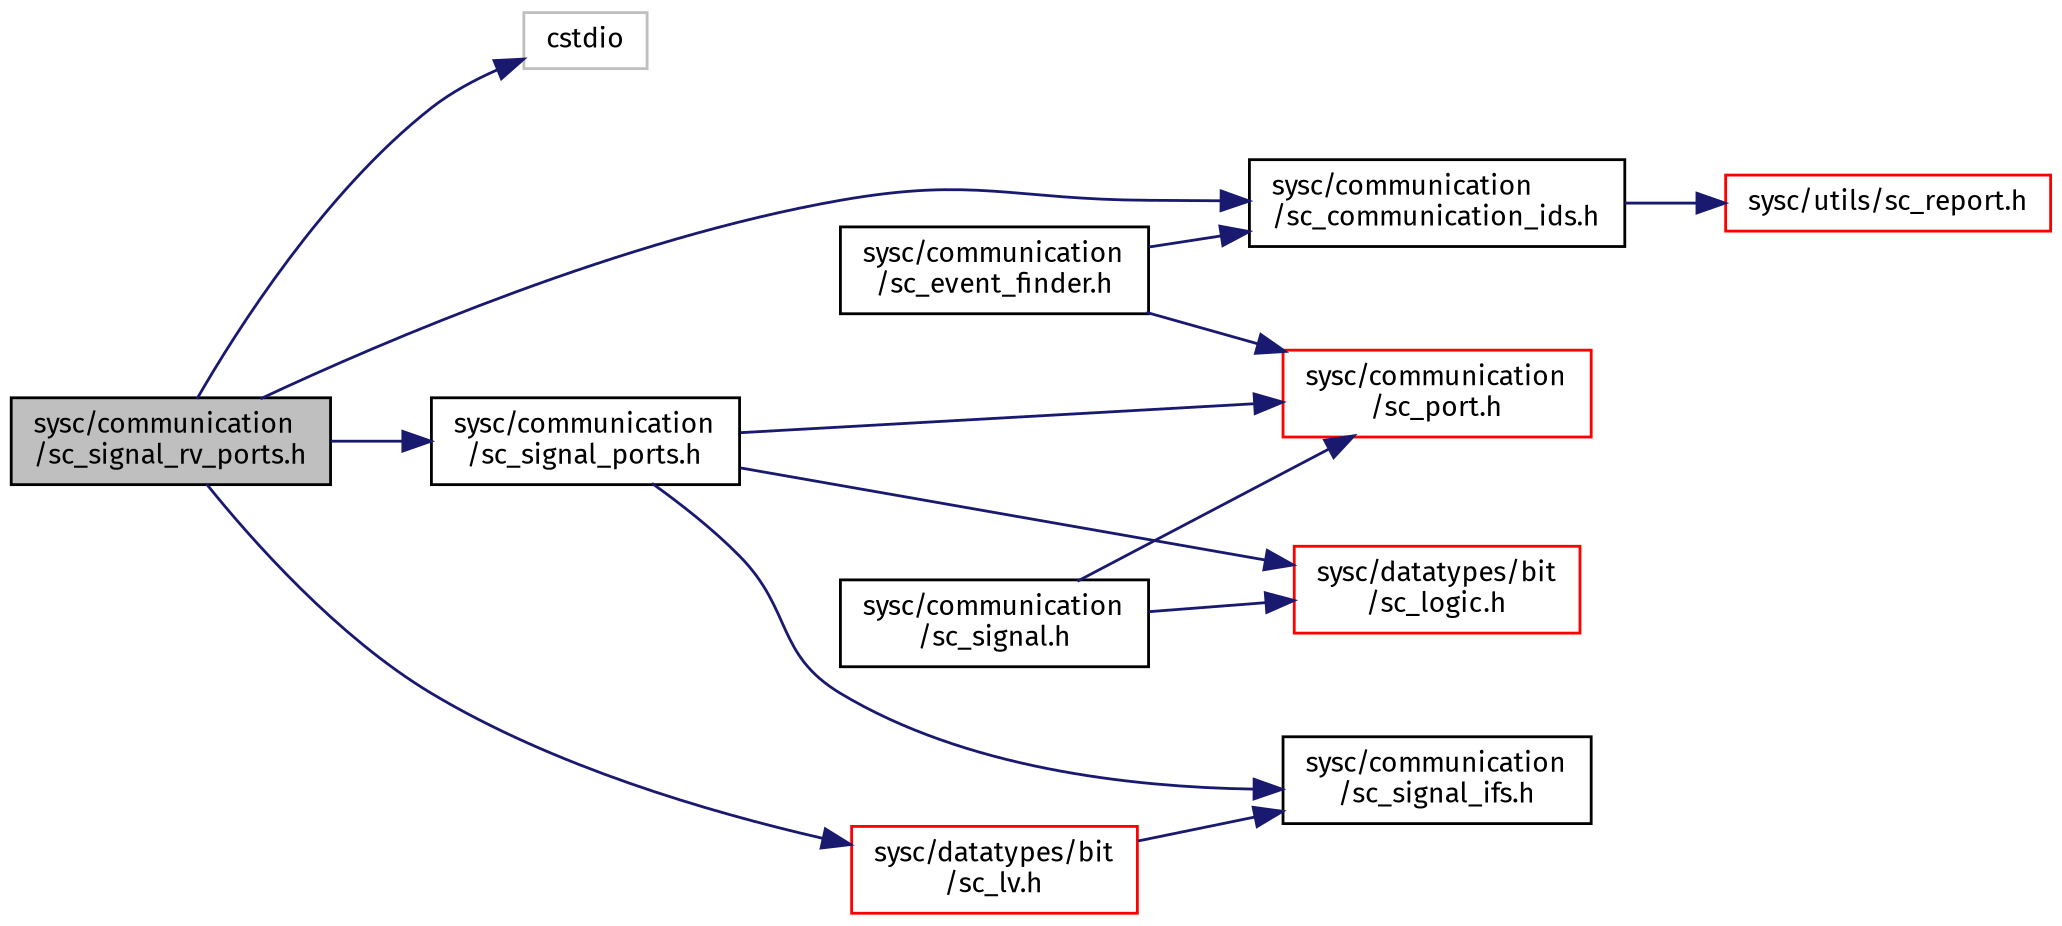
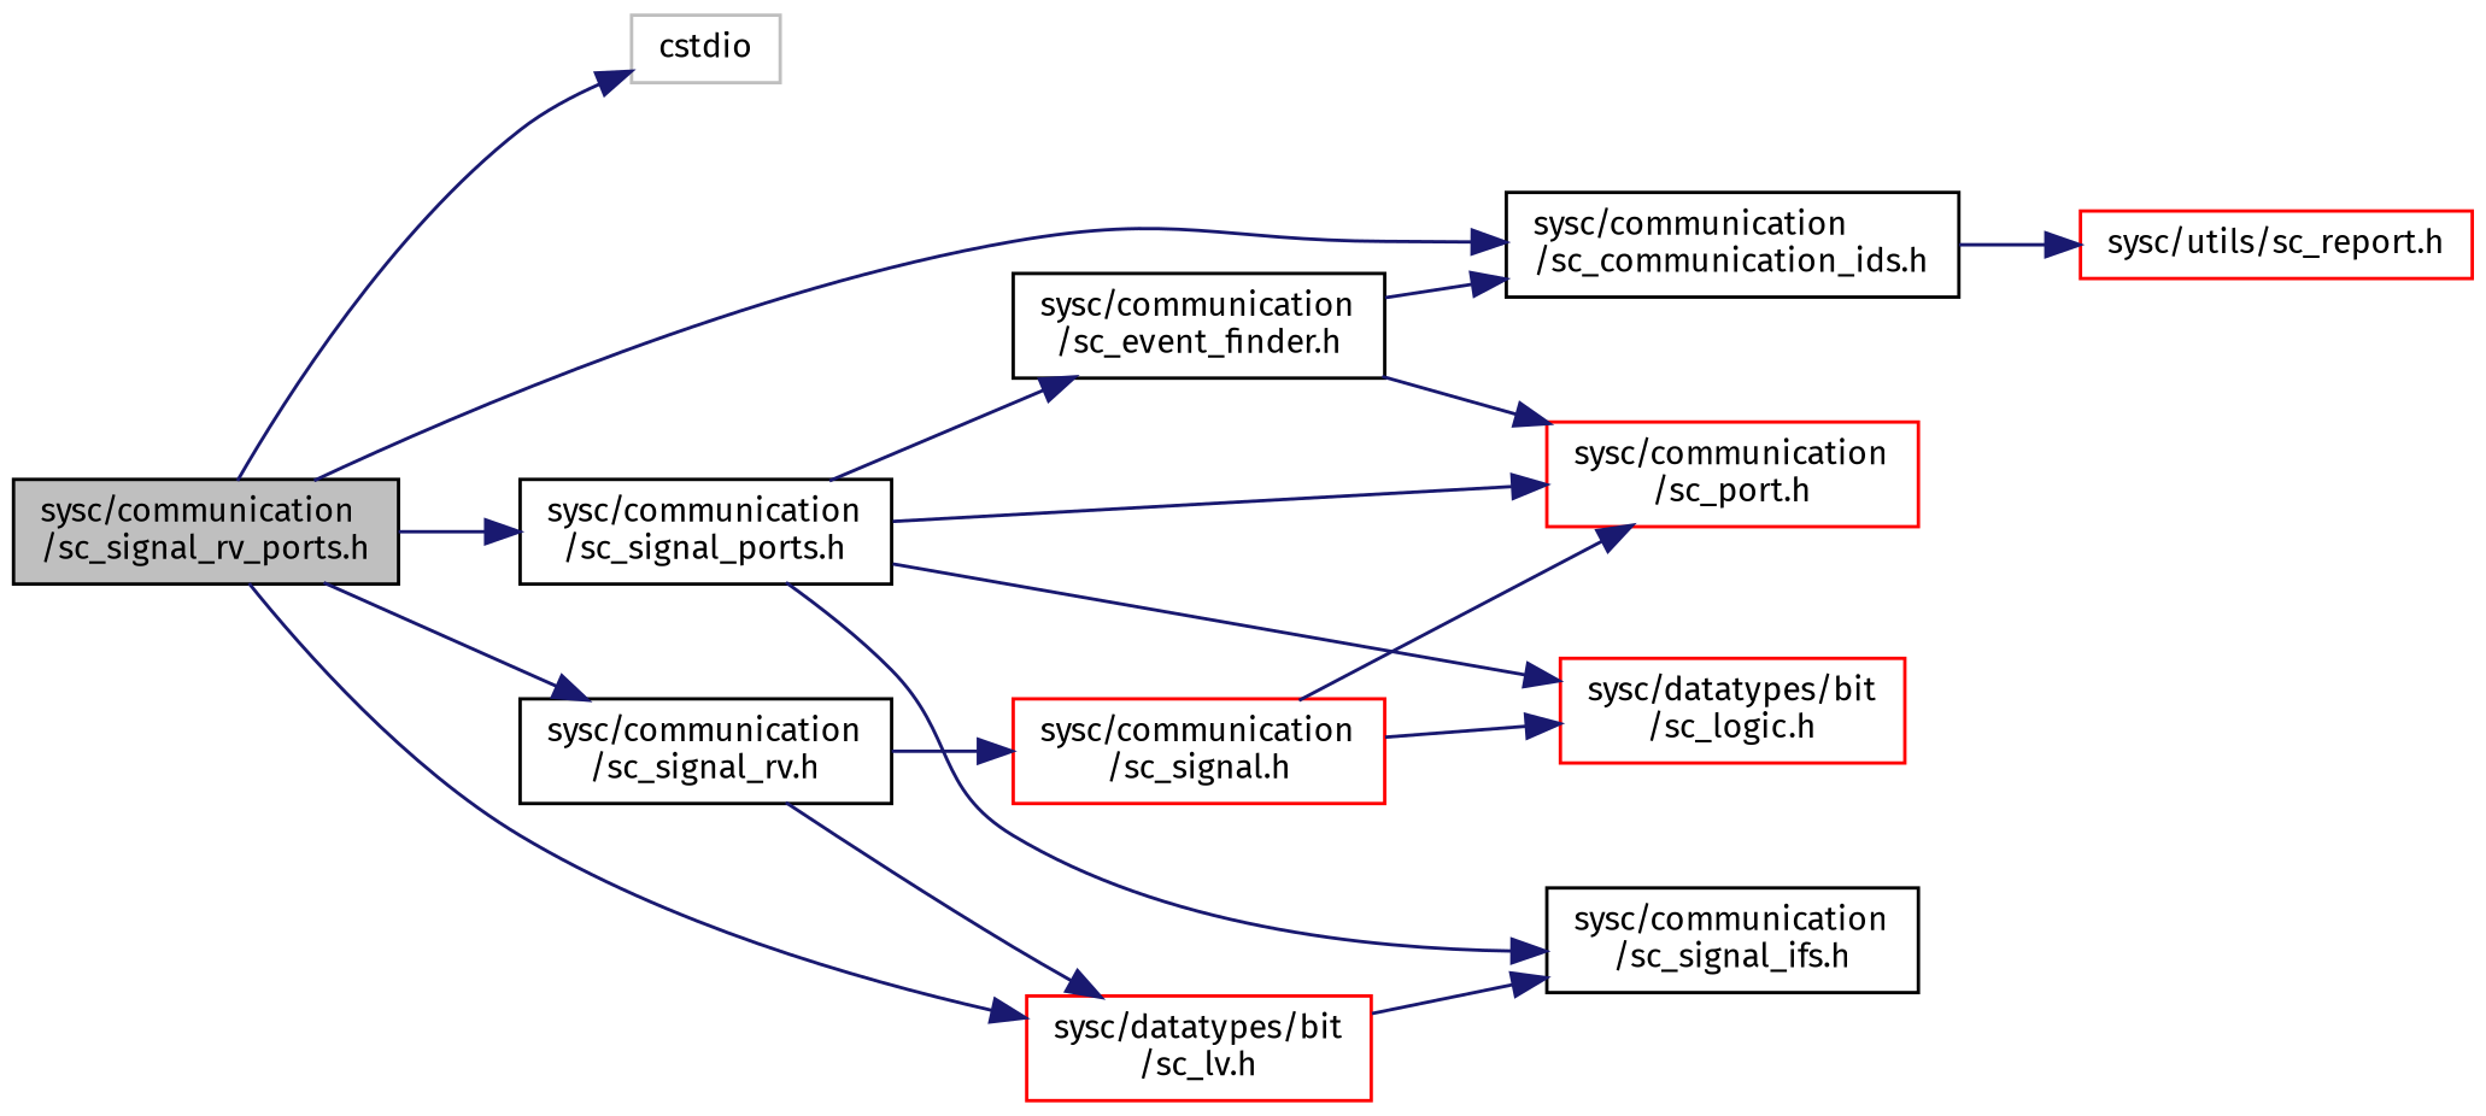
  digraph {
    fontname="Fira Sans"
    rankdir=LR
    node [color=black fillcolor=white fontname="Fira Sans" fontsize=10 shape=record style=filled]
    edge [color=midnightblue fontname="Fira Sans" fontsize=10 labelfontname=FreeSans labelfontsize=10 style=solid]
    n1 [fillcolor=grey75 fontcolor=black height=0.2 label="sysc/communication\l/sc_signal_rv_ports.h" width=0.4]
    n2 [color=grey75 height=0.2 label=cstdio width=0.4]
    n3 [height=0.2 label="sysc/communication\l/sc_communication_ids.h" width=0.4]
    n4 [height=0.2 label="sysc/communication\l/sc_signal_ports.h" width=0.4]
+   n5 [height=0.2 label="sysc/communication\l/sc_signal_rv.h" width=0.4]
    n6 [color=red height=0.2 label="sysc/datatypes/bit\l/sc_lv.h" width=0.4]
    n7 [color=red height=0.2 label="sysc/utils/sc_report.h" width=0.4]
    n8 [height=0.2 label="sysc/communication\l/sc_event_finder.h" width=0.4]
    n9 [color=red height=0.2 label="sysc/communication\l/sc_port.h" width=0.4]
    n10 [height=0.2 label="sysc/communication\l/sc_signal_ifs.h" width=0.4]
    n11 [color=red height=0.2 label="sysc/datatypes/bit\l/sc_logic.h" width=0.4]
-   n12 [height=0.2 label="sysc/communication\l/sc_signal.h" width=0.4]
+   n12 [color=red height=0.2 label="sysc/communication\l/sc_signal.h" width=0.4]
    n1 -> n2
    n1 -> n3
    n1 -> n4
+   n1 -> n5
    n1 -> n6
    n3 -> n7
+   n4 -> n8
    n4 -> n9
    n4 -> n10
    n4 -> n11
+   n5 -> n6
+   n5 -> n12
    n6 -> n10
    n8 -> n3
    n8 -> n9
    n12 -> n9
    n12 -> n11
  }
